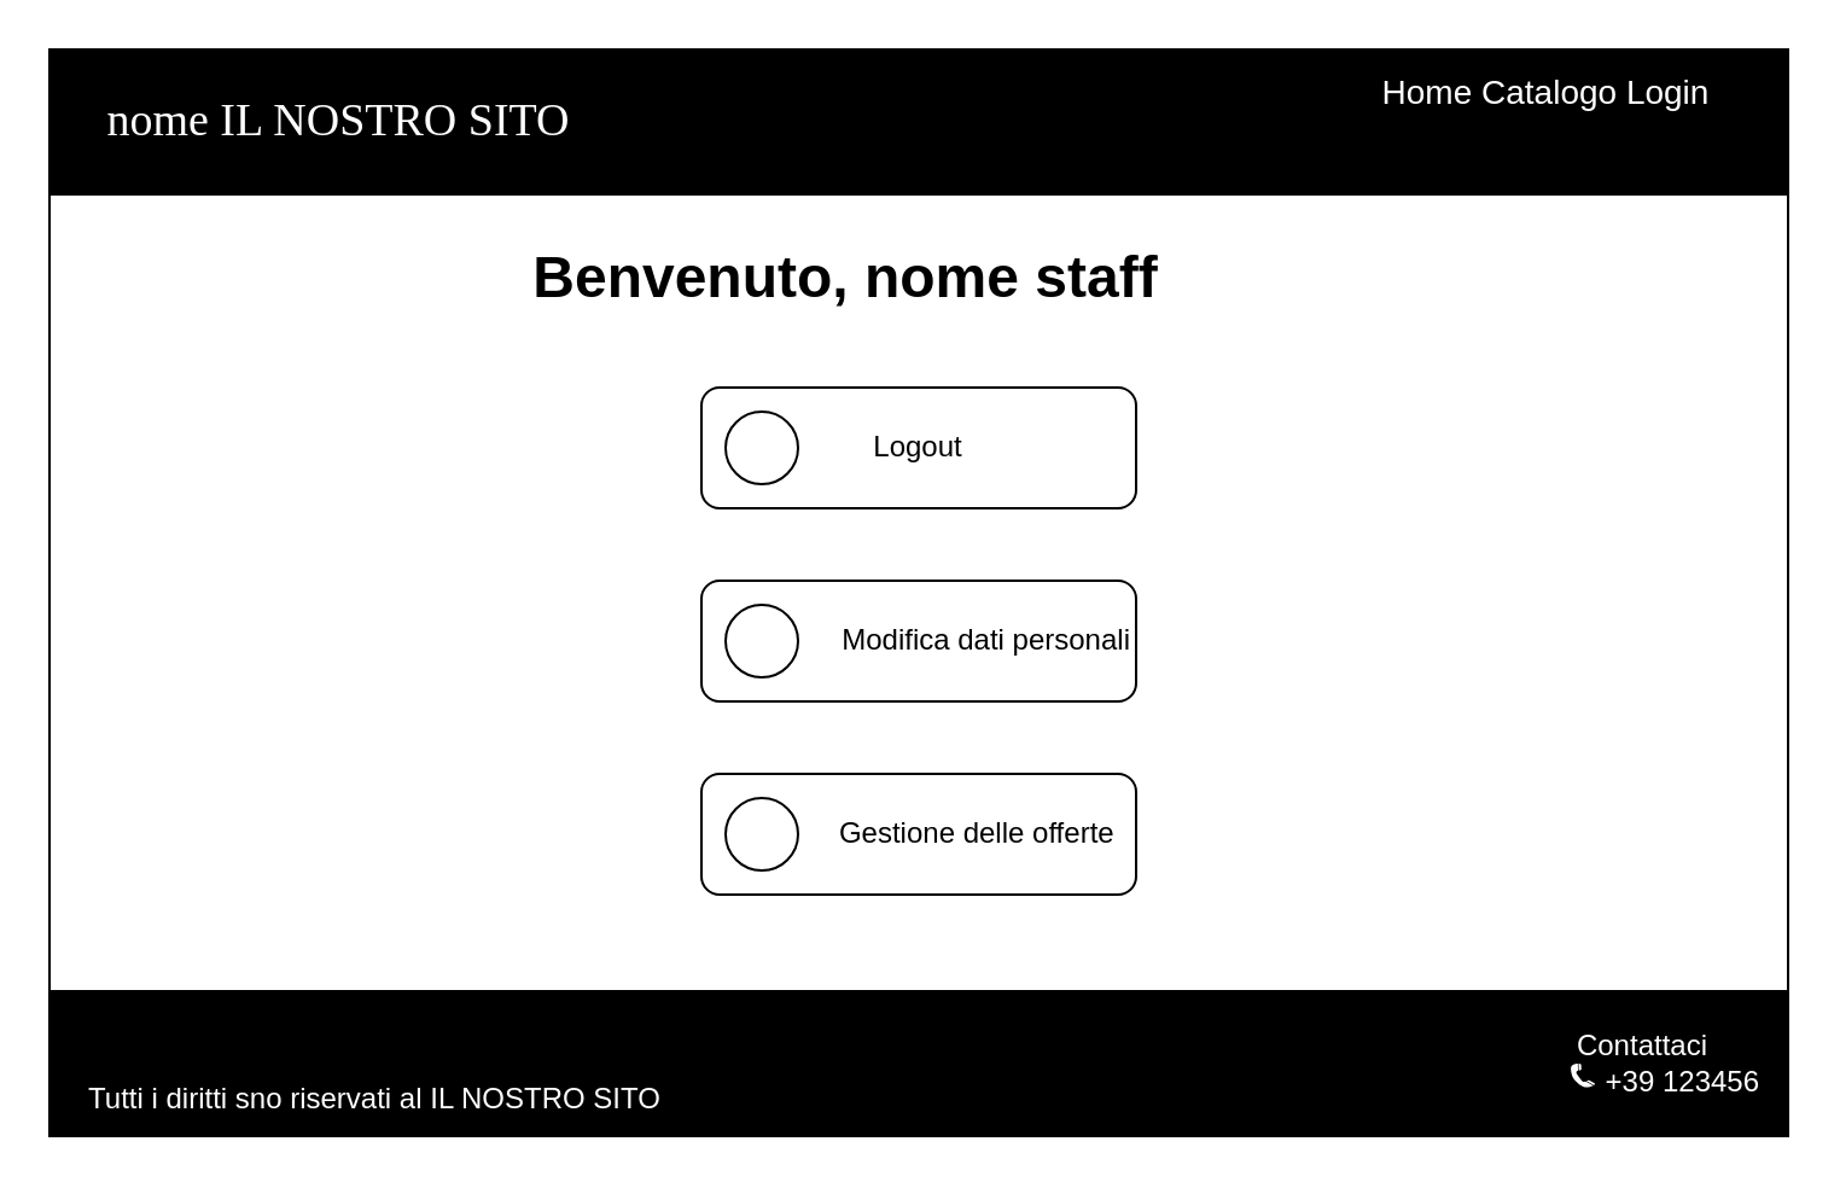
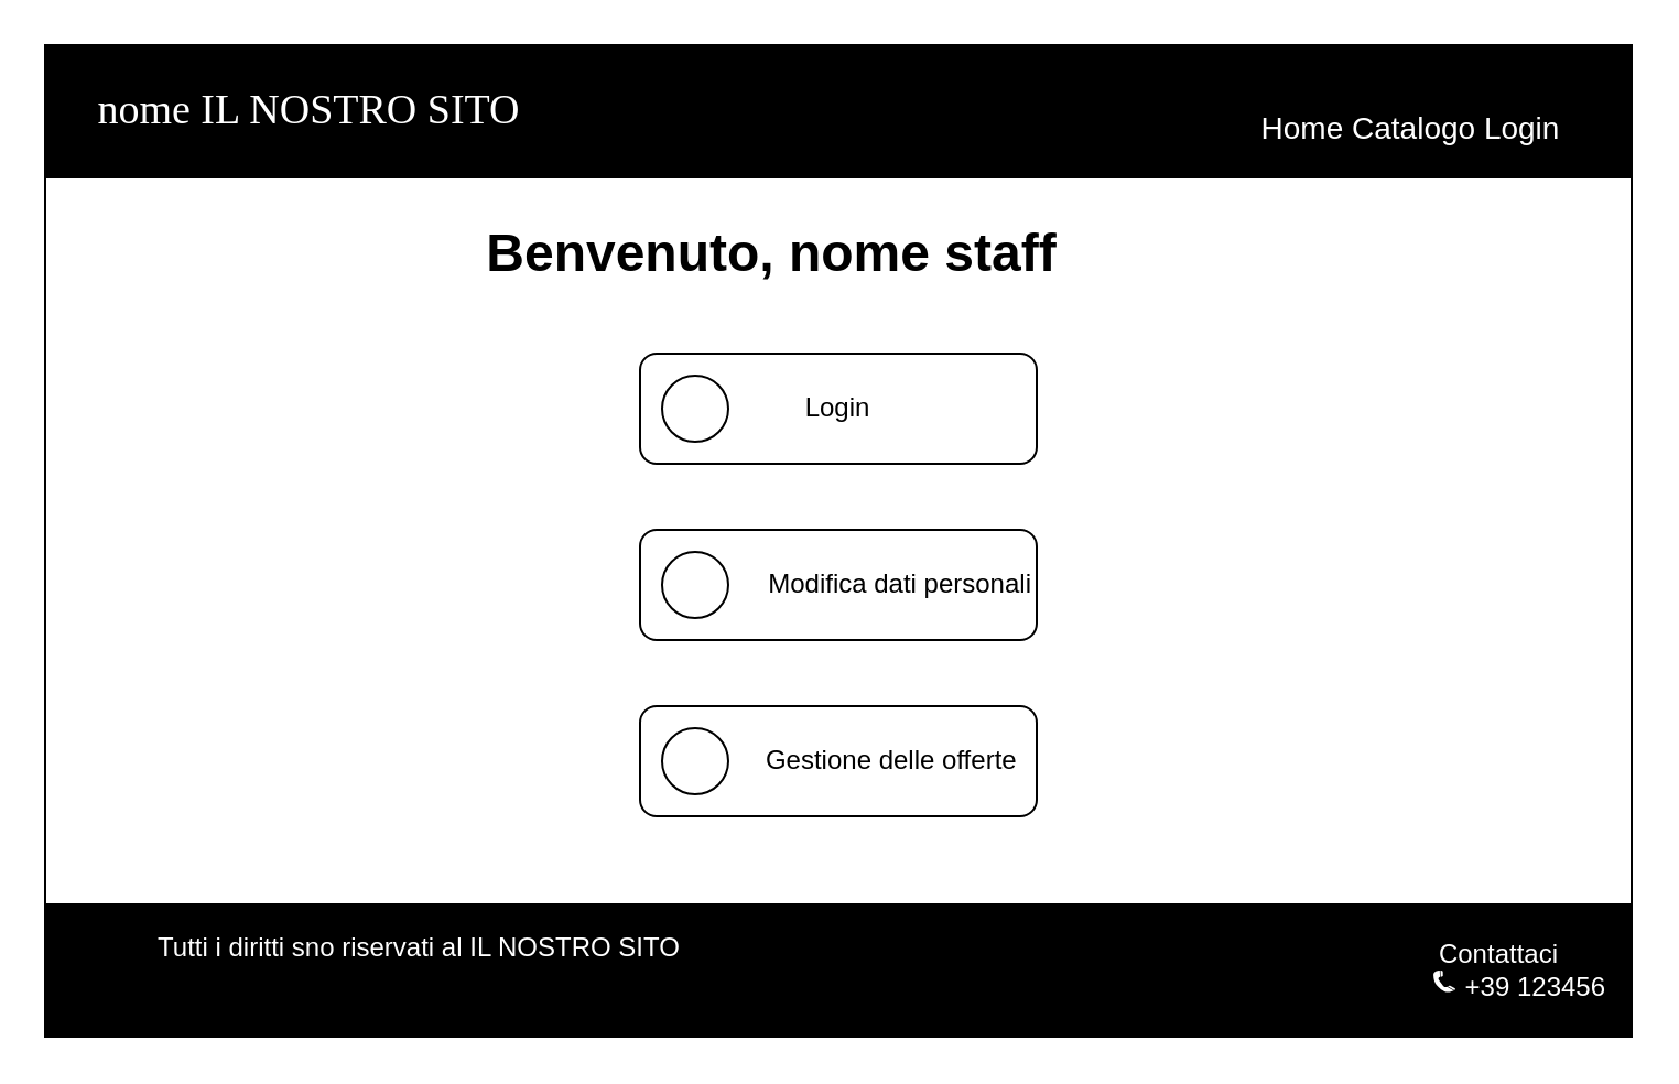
  <mxCell id="0" />
  <mxCell id="1" parent="0" />
  <mxCell id="2" value="" style="rounded=0;whiteSpace=wrap;html=1;" vertex="1" parent="1"><mxGeometry x="20" y="20" width="720" height="450" as="geometry" /></mxCell>
  <mxCell id="3" value="" style="rounded=0;whiteSpace=wrap;html=1;fillColor=#000000;" vertex="1" parent="1"><mxGeometry x="20" y="20" width="720" height="60" as="geometry" /></mxCell>
  <mxCell id="4" value="nome IL NOSTRO SITO" style="text;html=1;strokeColor=none;fillColor=none;align=center;verticalAlign=middle;whiteSpace=wrap;rounded=0;fontColor=#FFFFFF;fontSize=19;fontStyle=0;fontFamily=Verdana;" vertex="1" parent="1"><mxGeometry x="30" y="27.5" width="220" height="45" as="geometry" /></mxCell>
- <mxCell id="5" value="Home Catalogo Login" style="text;html=1;strokeColor=none;fillColor=none;align=center;verticalAlign=middle;whiteSpace=wrap;rounded=0;fontColor=#FFFFFF;fontSize=14;" vertex="1" parent="1"><mxGeometry x="550" y="22.5" width="180" height="30" as="geometry" /></mxCell>
+ <mxCell id="5" value="Home Catalogo Login" style="text;html=1;strokeColor=none;fillColor=none;align=center;verticalAlign=middle;whiteSpace=wrap;rounded=0;fontColor=#FFFFFF;fontSize=14;" vertex="1" parent="1"><mxGeometry x="550" y="42.5" width="180" height="30" as="geometry" /></mxCell>
  <mxCell id="6" value="&#10;&#10;&#10;" style="rounded=0;whiteSpace=wrap;html=1;fillColor=#000000;" vertex="1" parent="1"><mxGeometry x="20" y="410" width="720" height="60" as="geometry" /></mxCell>
- <mxCell id="7" value="Tutti i diritti sno riservati al IL NOSTRO SITO" style="text;html=1;strokeColor=none;fillColor=none;align=center;verticalAlign=middle;whiteSpace=wrap;rounded=0;fontColor=#FFFFFF;" vertex="1" parent="1"><mxGeometry x="20" y="440" width="270" height="30" as="geometry" /></mxCell>
+ <mxCell id="7" value="Tutti i diritti sno riservati al IL NOSTRO SITO" style="text;html=1;strokeColor=none;fillColor=none;align=center;verticalAlign=middle;whiteSpace=wrap;rounded=0;fontColor=#FFFFFF;" vertex="1" parent="1"><mxGeometry x="55" y="415" width="270" height="30" as="geometry" /></mxCell>
  <mxCell id="8" value="Contattaci&lt;br&gt;&amp;nbsp; &amp;nbsp; &amp;nbsp; &amp;nbsp; &amp;nbsp; +39 123456" style="text;html=1;strokeColor=none;fillColor=none;align=center;verticalAlign=middle;whiteSpace=wrap;rounded=0;fontColor=#FFFFFF;" vertex="1" parent="1"><mxGeometry x="630" y="410" width="100" height="60" as="geometry" /></mxCell>
  <mxCell id="9" value="" style="shape=mxgraph.signs.tech.telephone_3;html=1;pointerEvents=1;fillColor=#FFFFFF;strokeColor=none;verticalLabelPosition=bottom;verticalAlign=top;align=center;sketch=0;fontColor=#FFFFFF;" vertex="1" parent="1"><mxGeometry x="650" y="440" width="10" height="10" as="geometry" /></mxCell>
  <mxCell id="10" style="edgeStyle=orthogonalEdgeStyle;rounded=0;orthogonalLoop=1;jettySize=auto;html=1;exitX=0.5;exitY=1;exitDx=0;exitDy=0;" edge="1" parent="1" source="2" target="2"><mxGeometry relative="1" as="geometry" /></mxCell>
  <mxCell id="11" value="Benvenuto, nome staff" style="text;html=1;strokeColor=none;fillColor=none;align=center;verticalAlign=middle;whiteSpace=wrap;rounded=0;fontSize=24;fontStyle=1" vertex="1" parent="1"><mxGeometry x="200" y="100" width="300" height="30" as="geometry" /></mxCell>
  <mxCell id="12" value="Modifica dati personali" style="rounded=1;whiteSpace=wrap;html=1;align=right;" vertex="1" parent="1"><mxGeometry x="290" y="240" width="180" height="50" as="geometry" /></mxCell>
  <mxCell id="13" value="" style="ellipse;whiteSpace=wrap;html=1;aspect=fixed;" vertex="1" parent="1"><mxGeometry x="300" y="250" width="30" height="30" as="geometry" /></mxCell>
  <mxCell id="14" value="Gestione delle offerte&amp;nbsp;&amp;nbsp;" style="rounded=1;whiteSpace=wrap;html=1;align=right;" vertex="1" parent="1"><mxGeometry x="290" y="320" width="180" height="50" as="geometry" /></mxCell>
  <mxCell id="15" value="" style="ellipse;whiteSpace=wrap;html=1;aspect=fixed;" vertex="1" parent="1"><mxGeometry x="300" y="330" width="30" height="30" as="geometry" /></mxCell>
- <mxCell id="16" value="Logout" style="rounded=1;whiteSpace=wrap;html=1;align=center;" vertex="1" parent="1"><mxGeometry x="290" y="160" width="180" height="50" as="geometry" /></mxCell>
+ <mxCell id="16" value="Login" style="rounded=1;whiteSpace=wrap;html=1;align=center;" vertex="1" parent="1"><mxGeometry x="290" y="160" width="180" height="50" as="geometry" /></mxCell>
  <mxCell id="17" value="" style="ellipse;whiteSpace=wrap;html=1;aspect=fixed;" vertex="1" parent="1"><mxGeometry x="300" y="170" width="30" height="30" as="geometry" /></mxCell>
